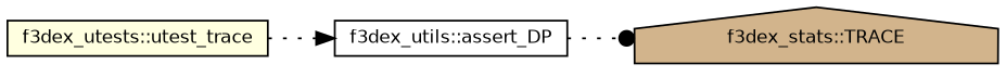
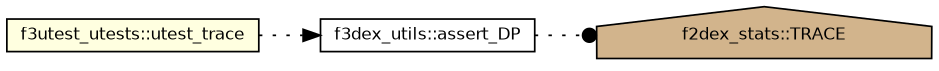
  digraph {
    rankdir=LR
    node [color=black fontname=Helvetica fontsize=10 shape=box style=filled]
    edge [color=black fontname=Helvetica fontsize=10 labelfontname=Helvetica labelfontsize=10 style=dotted]
-   n1 [fillcolor=lightyellow fontcolor=black height=0.2 label="f3dex_utests::utest_trace" width=0.4]
+   n1 [fillcolor=lightyellow fontcolor=black height=0.2 label="f3utest_utests::utest_trace" width=0.4]
    n2 [fillcolor=white height=0.2 label="f3dex_utils::assert_DP" width=0.4]
-   n3 [fillcolor=tan height=0.2 label="f3dex_stats::TRACE" shape=house width=0.4]
+   n3 [fillcolor=tan height=0.2 label="f2dex_stats::TRACE" shape=house width=0.4]
    n1 -> n2 [arrowhead=normal]
    n2 -> n3 [arrowhead=dot]
  }
